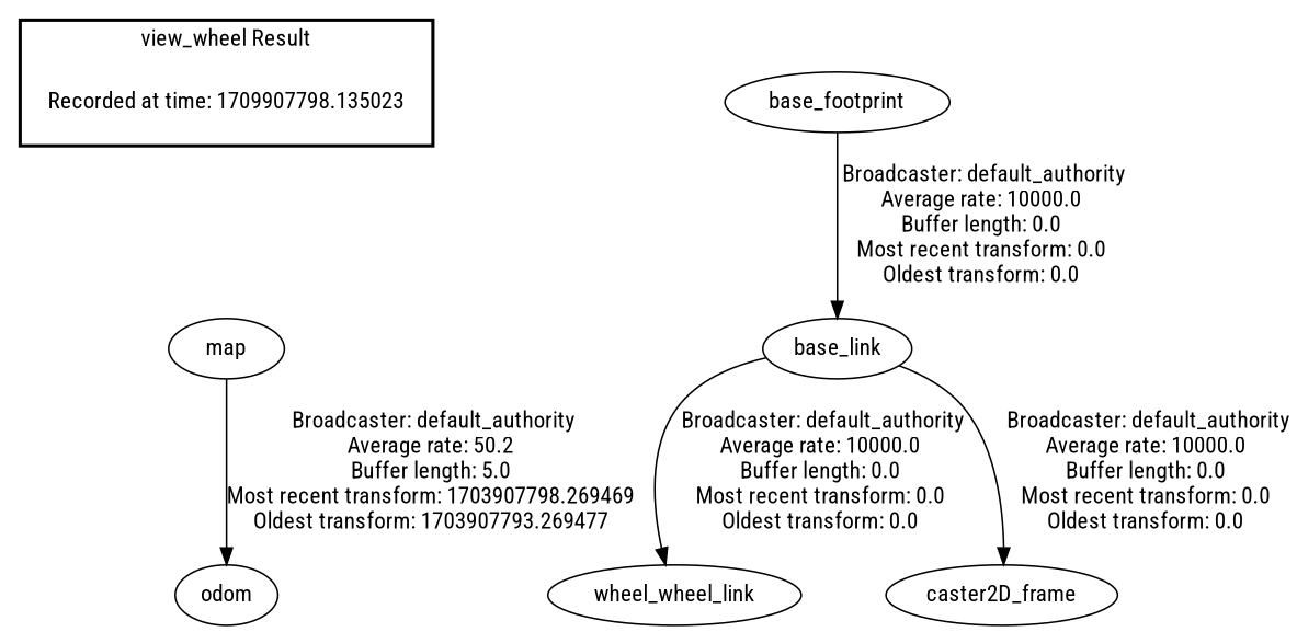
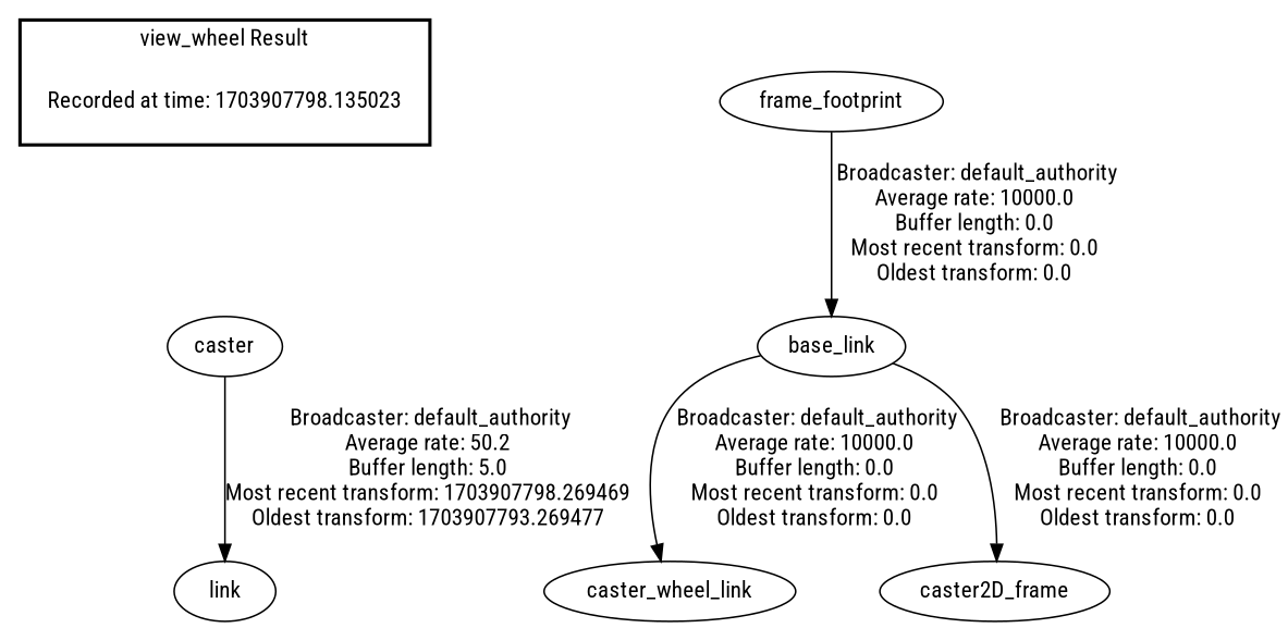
  digraph {
    fontname="Roboto Condensed"
    node [fontname="Roboto Condensed"]
    edge [fontname="Roboto Condensed"]
-   "Recorded at time: 1703907798.135023" [shape=plaintext label="Recorded at time: 1709907798.135023"]
-   map
-   base_footprint
+   "Recorded at time: 1703907798.135023" [shape=plaintext]
+   map [label=caster]
+   base_footprint [label=frame_footprint]
    base_link
-   caster_wheel_link [label=wheel_wheel_link]
+   caster_wheel_link
    n6 [label=caster2D_frame]
-   odom
+   odom [label=link]
    subgraph cluster_1 {
      color=black
      label="view_wheel Result"
      style=bold
      "Recorded at time: 1703907798.135023"
    }
    "Recorded at time: 1703907798.135023" -> map [style=invis]
    map -> odom [label=" Broadcaster: default_authority\nAverage rate: 50.2\nBuffer length: 5.0\nMost recent transform: 1703907798.269469\nOldest transform: 1703907793.269477\n"]
    base_footprint -> base_link [label=" Broadcaster: default_authority\nAverage rate: 10000.0\nBuffer length: 0.0\nMost recent transform: 0.0\nOldest transform: 0.0\n"]
    base_link -> caster_wheel_link [label=" Broadcaster: default_authority\nAverage rate: 10000.0\nBuffer length: 0.0\nMost recent transform: 0.0\nOldest transform: 0.0\n"]
    base_link -> n6 [label=" Broadcaster: default_authority\nAverage rate: 10000.0\nBuffer length: 0.0\nMost recent transform: 0.0\nOldest transform: 0.0\n"]
  }
